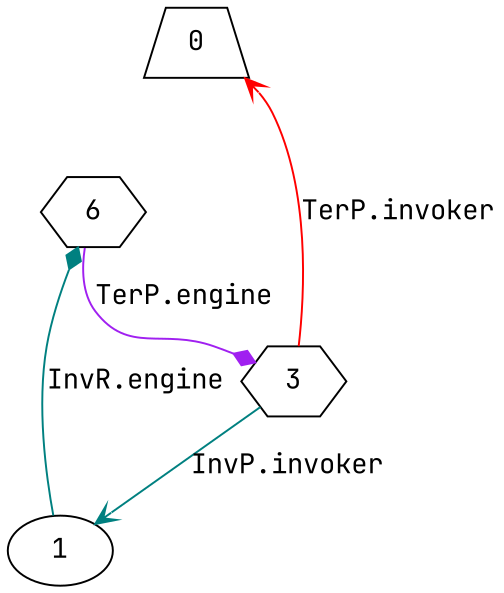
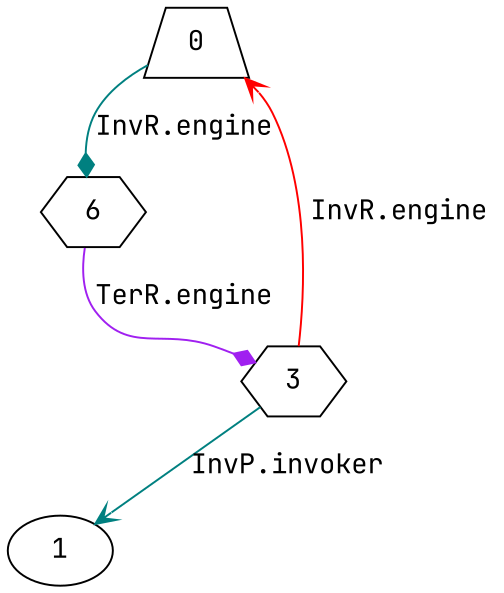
  digraph {
    fontname="JetBrains Mono"
    node [fontname="JetBrains Mono" shape=hexagon]
    edge [arrowhead=diamond color=teal fontname="JetBrains Mono"]
    0 [shape=trapezium]
    1 [shape=ellipse]
    n3 [label=6]
    3
-   1 -> n3 [label="InvR.engine"]
-   n3 -> 3 [color=purple label="TerP.engine"]
-   3 -> 0 [arrowhead=vee color=red label="TerP.invoker"]
+   0 -> n3 [label="InvR.engine"]
+   n3 -> 3 [color=purple label="TerR.engine"]
+   3 -> 0 [arrowhead=vee color=red label="InvR.engine"]
    3 -> 1 [arrowhead=vee label="InvP.invoker"]
  }
